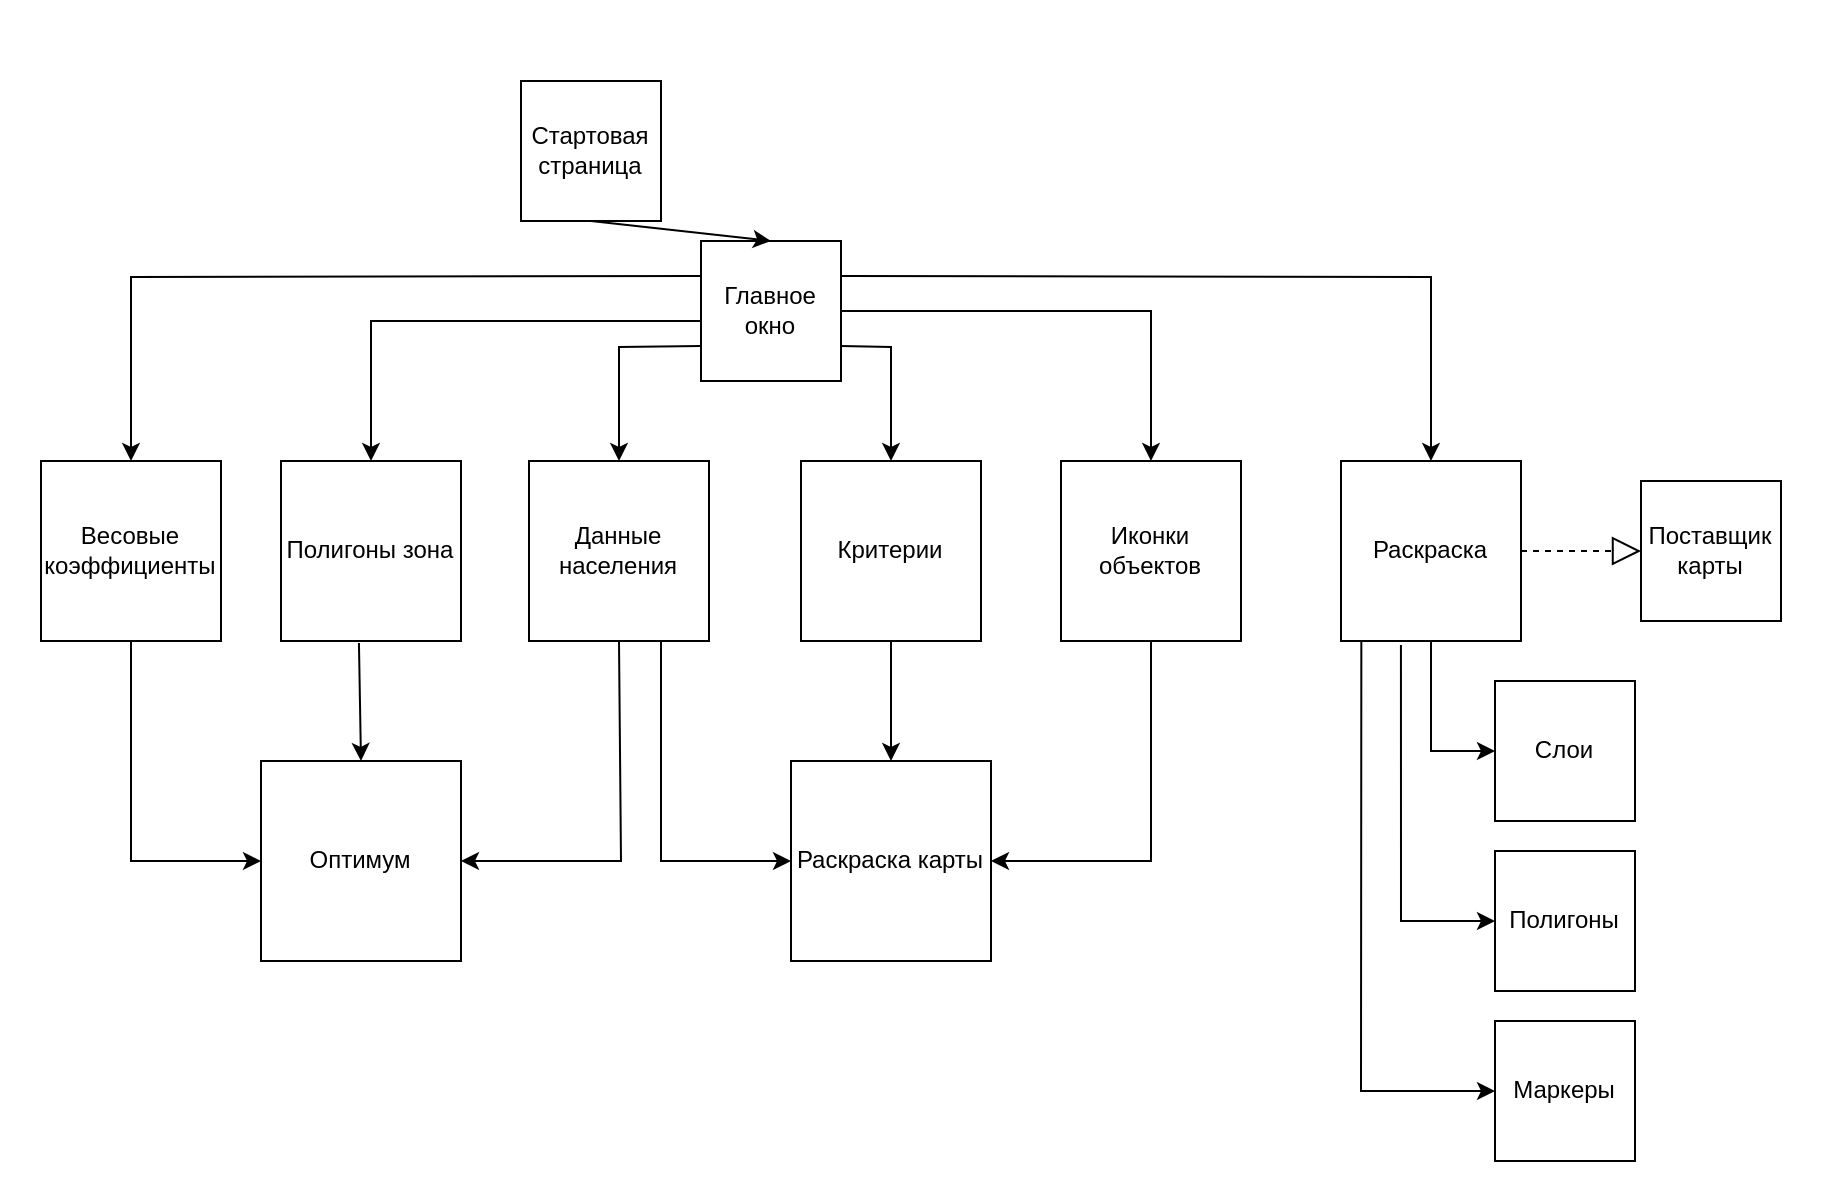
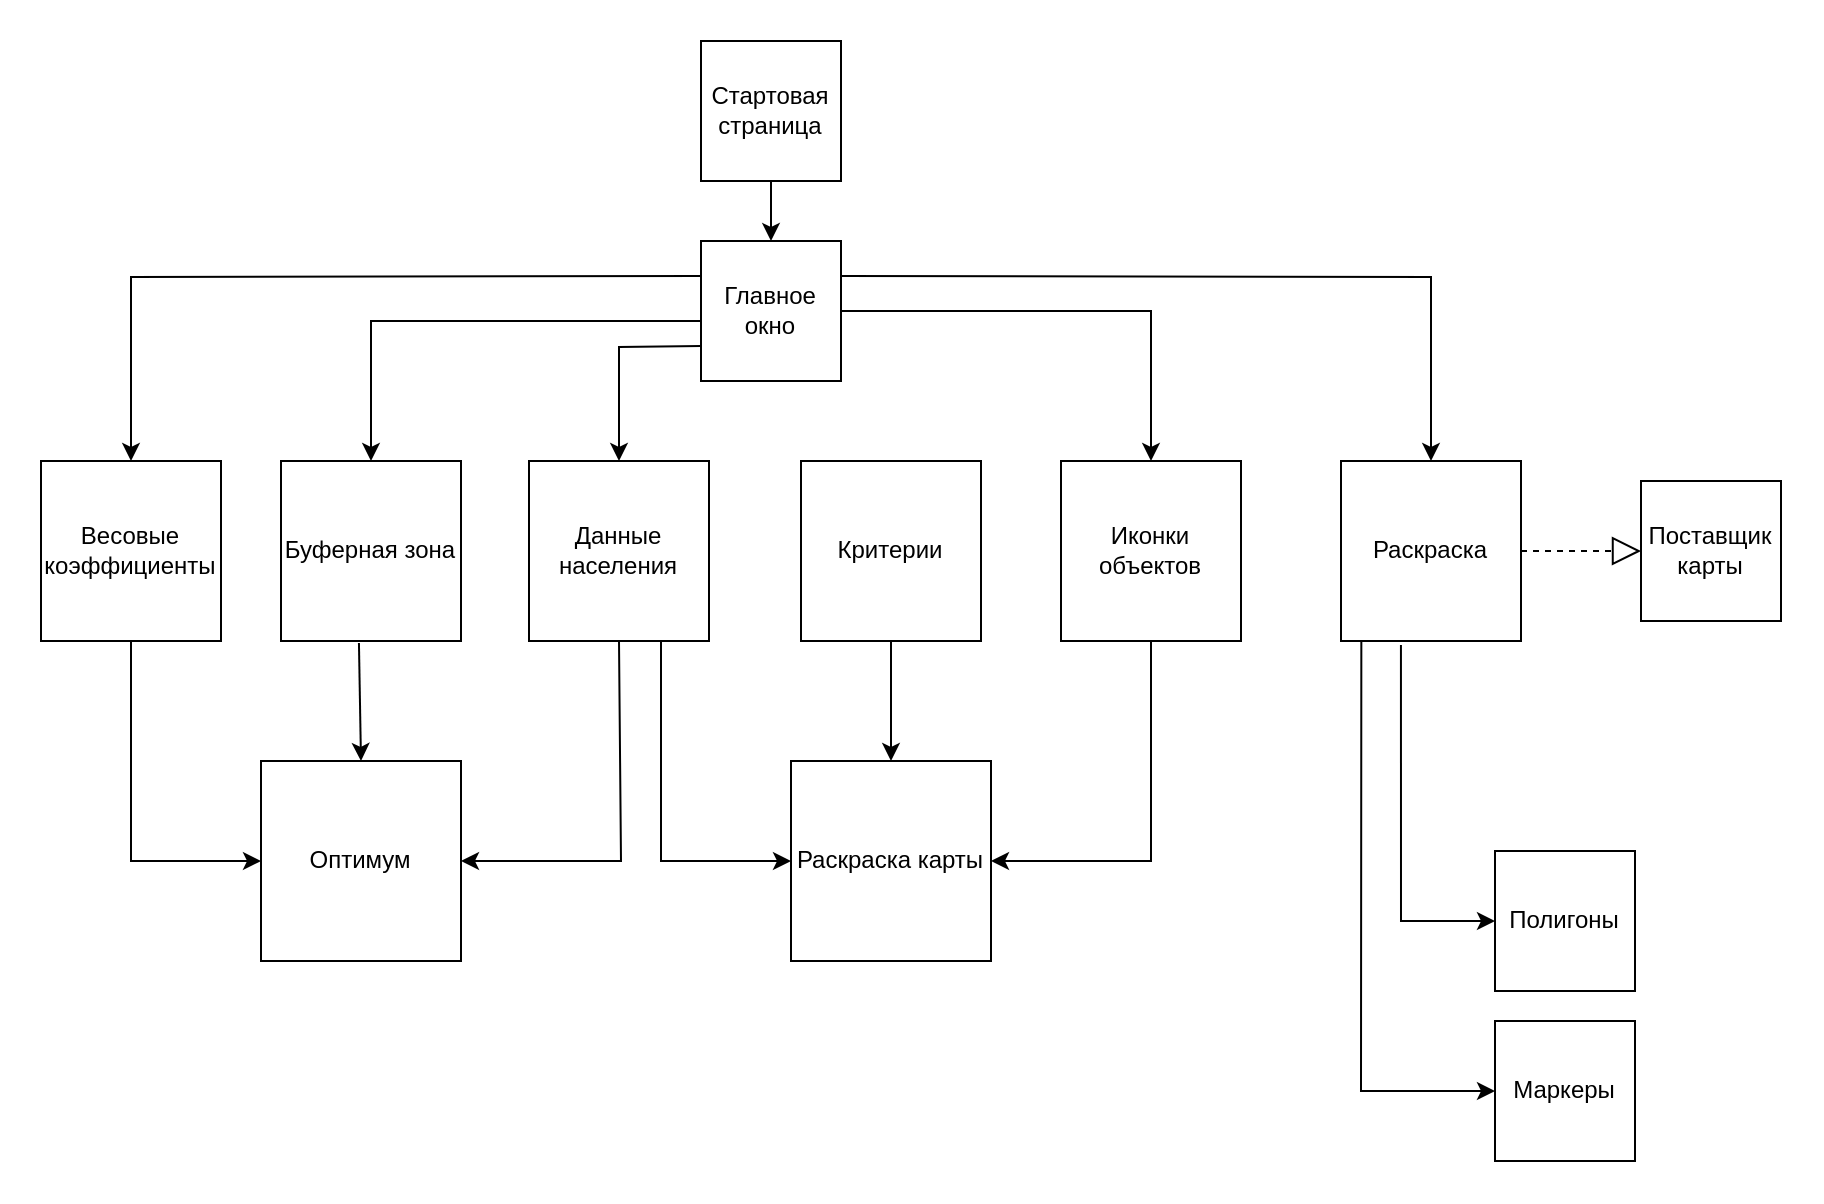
  <mxCell id="0" />
  <mxCell id="1" parent="0" />
- <mxCell id="2" value="Стартовая страница" style="whiteSpace=wrap;html=1;aspect=fixed;" vertex="1" parent="1"><mxGeometry x="260" y="40" width="70" height="70" as="geometry" /></mxCell>
+ <mxCell id="2" value="Стартовая страница" style="whiteSpace=wrap;html=1;aspect=fixed;" vertex="1" parent="1"><mxGeometry x="350" y="20" width="70" height="70" as="geometry" /></mxCell>
  <mxCell id="3" value="Главное окно" style="whiteSpace=wrap;html=1;aspect=fixed;" vertex="1" parent="1"><mxGeometry x="350" y="120" width="70" height="70" as="geometry" /></mxCell>
  <mxCell id="4" value="Данные населения" style="whiteSpace=wrap;html=1;aspect=fixed;" vertex="1" parent="1"><mxGeometry x="264" y="230" width="90" height="90" as="geometry" /></mxCell>
  <mxCell id="5" value="Критерии" style="whiteSpace=wrap;html=1;aspect=fixed;" vertex="1" parent="1"><mxGeometry x="400" y="230" width="90" height="90" as="geometry" /></mxCell>
  <mxCell id="6" value="Весовые коэффициенты" style="whiteSpace=wrap;html=1;aspect=fixed;" vertex="1" parent="1"><mxGeometry x="20" y="230" width="90" height="90" as="geometry" /></mxCell>
- <mxCell id="7" value="Полигоны зона" style="whiteSpace=wrap;html=1;aspect=fixed;" vertex="1" parent="1"><mxGeometry x="140" y="230" width="90" height="90" as="geometry" /></mxCell>
+ <mxCell id="7" value="Буферная зона" style="whiteSpace=wrap;html=1;aspect=fixed;" vertex="1" parent="1"><mxGeometry x="140" y="230" width="90" height="90" as="geometry" /></mxCell>
  <mxCell id="8" value="Оптимум" style="whiteSpace=wrap;html=1;aspect=fixed;" vertex="1" parent="1"><mxGeometry x="130" y="380" width="100" height="100" as="geometry" /></mxCell>
  <mxCell id="9" value="Раскраска карты" style="whiteSpace=wrap;html=1;aspect=fixed;" vertex="1" parent="1"><mxGeometry x="395" y="380" width="100" height="100" as="geometry" /></mxCell>
  <mxCell id="10" value="Иконки объектов" style="whiteSpace=wrap;html=1;aspect=fixed;" vertex="1" parent="1"><mxGeometry x="530" y="230" width="90" height="90" as="geometry" /></mxCell>
  <mxCell id="11" value="" style="endArrow=classic;html=1;rounded=0;entryX=1;entryY=0.5;entryDx=0;entryDy=0;exitX=0.5;exitY=1;exitDx=0;exitDy=0;" edge="1" parent="1" source="4" target="8"><mxGeometry width="50" height="50" relative="1" as="geometry"><mxPoint x="340" y="370" as="sourcePoint" /><mxPoint x="390" y="320" as="targetPoint" /><Array as="points"><mxPoint x="310" y="430" /></Array></mxGeometry></mxCell>
  <mxCell id="12" value="" style="endArrow=classic;html=1;rounded=0;exitX=0.5;exitY=1;exitDx=0;exitDy=0;entryX=0;entryY=0.5;entryDx=0;entryDy=0;" edge="1" parent="1" source="6" target="8"><mxGeometry width="50" height="50" relative="1" as="geometry"><mxPoint x="340" y="370" as="sourcePoint" /><mxPoint x="170" y="470" as="targetPoint" /><Array as="points"><mxPoint x="65" y="430" /></Array></mxGeometry></mxCell>
  <mxCell id="13" value="" style="endArrow=classic;html=1;rounded=0;exitX=0.433;exitY=1.011;exitDx=0;exitDy=0;exitPerimeter=0;entryX=0.5;entryY=0;entryDx=0;entryDy=0;" edge="1" parent="1" source="7" target="8"><mxGeometry width="50" height="50" relative="1" as="geometry"><mxPoint x="340" y="370" as="sourcePoint" /><mxPoint x="180" y="410" as="targetPoint" /></mxGeometry></mxCell>
  <mxCell id="14" value="" style="endArrow=classic;html=1;rounded=0;entryX=0.5;entryY=0;entryDx=0;entryDy=0;" edge="1" parent="1" target="9"><mxGeometry width="50" height="50" relative="1" as="geometry"><mxPoint x="445" y="320" as="sourcePoint" /><mxPoint x="390" y="320" as="targetPoint" /></mxGeometry></mxCell>
  <mxCell id="15" value="" style="endArrow=classic;html=1;rounded=0;exitX=0.5;exitY=1;exitDx=0;exitDy=0;entryX=1;entryY=0.5;entryDx=0;entryDy=0;" edge="1" parent="1" source="10" target="9"><mxGeometry width="50" height="50" relative="1" as="geometry"><mxPoint x="340" y="370" as="sourcePoint" /><mxPoint x="450" y="410" as="targetPoint" /><Array as="points"><mxPoint x="575" y="430" /></Array></mxGeometry></mxCell>
  <mxCell id="16" value="" style="endArrow=classic;html=1;rounded=0;entryX=0;entryY=0.5;entryDx=0;entryDy=0;" edge="1" parent="1" target="9"><mxGeometry width="50" height="50" relative="1" as="geometry"><mxPoint x="330" y="320" as="sourcePoint" /><mxPoint x="390" y="320" as="targetPoint" /><Array as="points"><mxPoint x="330" y="430" /></Array></mxGeometry></mxCell>
  <mxCell id="17" value="Раскраска" style="whiteSpace=wrap;html=1;aspect=fixed;" vertex="1" parent="1"><mxGeometry x="670" y="230" width="90" height="90" as="geometry" /></mxCell>
- <mxCell id="18" value="Слои" style="whiteSpace=wrap;html=1;aspect=fixed;" vertex="1" parent="1"><mxGeometry x="747" y="340" width="70" height="70" as="geometry" /></mxCell>
  <mxCell id="19" value="Маркеры" style="whiteSpace=wrap;html=1;aspect=fixed;" vertex="1" parent="1"><mxGeometry x="747" y="510" width="70" height="70" as="geometry" /></mxCell>
  <mxCell id="20" value="Полигоны" style="whiteSpace=wrap;html=1;aspect=fixed;" vertex="1" parent="1"><mxGeometry x="747" y="425" width="70" height="70" as="geometry" /></mxCell>
  <mxCell id="21" value="Поставщик карты" style="whiteSpace=wrap;html=1;aspect=fixed;" vertex="1" parent="1"><mxGeometry x="820" y="240" width="70" height="70" as="geometry" /></mxCell>
  <mxCell id="22" value="" style="endArrow=classic;html=1;rounded=0;entryX=0.5;entryY=0;entryDx=0;entryDy=0;exitX=0.5;exitY=1;exitDx=0;exitDy=0;" edge="1" parent="1" source="2" target="3"><mxGeometry width="50" height="50" relative="1" as="geometry"><mxPoint x="340" y="260" as="sourcePoint" /><mxPoint x="390" y="210" as="targetPoint" /></mxGeometry></mxCell>
  <mxCell id="23" value="" style="endArrow=classic;html=1;rounded=0;entryX=0.5;entryY=0;entryDx=0;entryDy=0;exitX=0;exitY=0.25;exitDx=0;exitDy=0;" edge="1" parent="1" source="3" target="6"><mxGeometry width="50" height="50" relative="1" as="geometry"><mxPoint x="470" y="270" as="sourcePoint" /><mxPoint x="520" y="220" as="targetPoint" /><Array as="points"><mxPoint x="65" y="138" /></Array></mxGeometry></mxCell>
  <mxCell id="24" value="" style="endArrow=classic;html=1;rounded=0;entryX=0.5;entryY=0;entryDx=0;entryDy=0;" edge="1" parent="1" target="7"><mxGeometry width="50" height="50" relative="1" as="geometry"><mxPoint x="350" y="160" as="sourcePoint" /><mxPoint x="370" y="290" as="targetPoint" /><Array as="points"><mxPoint x="185" y="160" /></Array></mxGeometry></mxCell>
  <mxCell id="25" value="" style="endArrow=classic;html=1;rounded=0;exitX=0;exitY=0.75;exitDx=0;exitDy=0;entryX=0.5;entryY=0;entryDx=0;entryDy=0;" edge="1" parent="1" source="3" target="4"><mxGeometry width="50" height="50" relative="1" as="geometry"><mxPoint x="420" y="280" as="sourcePoint" /><mxPoint x="470" y="230" as="targetPoint" /><Array as="points"><mxPoint x="309" y="173" /></Array></mxGeometry></mxCell>
- <mxCell id="26" value="" style="endArrow=classic;html=1;rounded=0;entryX=0.5;entryY=0;entryDx=0;entryDy=0;exitX=1;exitY=0.75;exitDx=0;exitDy=0;" edge="1" parent="1" source="3" target="5"><mxGeometry width="50" height="50" relative="1" as="geometry"><mxPoint x="460" y="270" as="sourcePoint" /><mxPoint x="510" y="220" as="targetPoint" /><Array as="points"><mxPoint x="445" y="173" /></Array></mxGeometry></mxCell>
  <mxCell id="27" value="" style="endArrow=classic;html=1;rounded=0;entryX=0.5;entryY=0;entryDx=0;entryDy=0;exitX=1;exitY=0.5;exitDx=0;exitDy=0;" edge="1" parent="1" source="3" target="10"><mxGeometry width="50" height="50" relative="1" as="geometry"><mxPoint x="480" y="250" as="sourcePoint" /><mxPoint x="530" y="200" as="targetPoint" /><Array as="points"><mxPoint x="575" y="155" /></Array></mxGeometry></mxCell>
  <mxCell id="28" value="" style="endArrow=classic;html=1;rounded=0;entryX=0.5;entryY=0;entryDx=0;entryDy=0;exitX=1;exitY=0.25;exitDx=0;exitDy=0;" edge="1" parent="1" source="3" target="17"><mxGeometry width="50" height="50" relative="1" as="geometry"><mxPoint x="480" y="250" as="sourcePoint" /><mxPoint x="530" y="200" as="targetPoint" /><Array as="points"><mxPoint x="715" y="138" /></Array></mxGeometry></mxCell>
  <mxCell id="29" value="" style="endArrow=block;dashed=1;endFill=0;endSize=12;html=1;rounded=0;entryX=0;entryY=0.5;entryDx=0;entryDy=0;exitX=1;exitY=0.5;exitDx=0;exitDy=0;" edge="1" parent="1" source="17" target="21"><mxGeometry width="160" relative="1" as="geometry"><mxPoint x="570" y="350" as="sourcePoint" /><mxPoint x="730" y="350" as="targetPoint" /></mxGeometry></mxCell>
- <mxCell id="30" value="" style="endArrow=classic;html=1;rounded=0;entryX=0;entryY=0.5;entryDx=0;entryDy=0;exitX=0.5;exitY=1;exitDx=0;exitDy=0;" edge="1" parent="1" source="17" target="18"><mxGeometry width="50" height="50" relative="1" as="geometry"><mxPoint x="640" y="510" as="sourcePoint" /><mxPoint x="690" y="460" as="targetPoint" /><Array as="points"><mxPoint x="715" y="375" /></Array></mxGeometry></mxCell>
  <mxCell id="31" value="" style="endArrow=classic;html=1;rounded=0;entryX=0;entryY=0.5;entryDx=0;entryDy=0;exitX=0.333;exitY=1.022;exitDx=0;exitDy=0;exitPerimeter=0;" edge="1" parent="1" source="17" target="20"><mxGeometry width="50" height="50" relative="1" as="geometry"><mxPoint x="690" y="320" as="sourcePoint" /><mxPoint x="690" y="400" as="targetPoint" /><Array as="points"><mxPoint x="700" y="460" /></Array></mxGeometry></mxCell>
  <mxCell id="32" value="" style="endArrow=classic;html=1;rounded=0;entryX=0;entryY=0.5;entryDx=0;entryDy=0;exitX=0.113;exitY=1.006;exitDx=0;exitDy=0;exitPerimeter=0;" edge="1" parent="1" source="17" target="19"><mxGeometry width="50" height="50" relative="1" as="geometry"><mxPoint x="500" y="610" as="sourcePoint" /><mxPoint x="550" y="560" as="targetPoint" /><Array as="points"><mxPoint x="680" y="545" /></Array></mxGeometry></mxCell>
